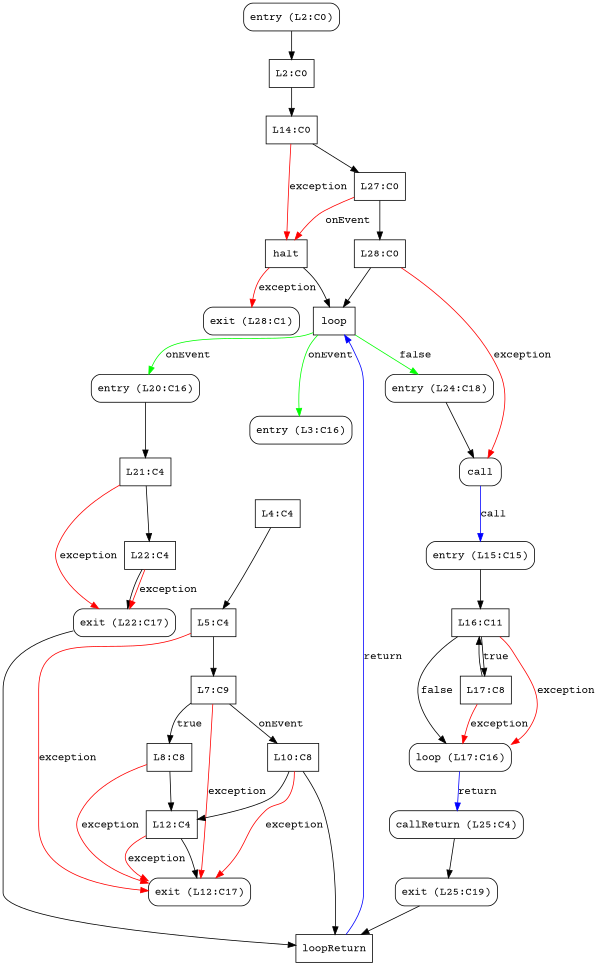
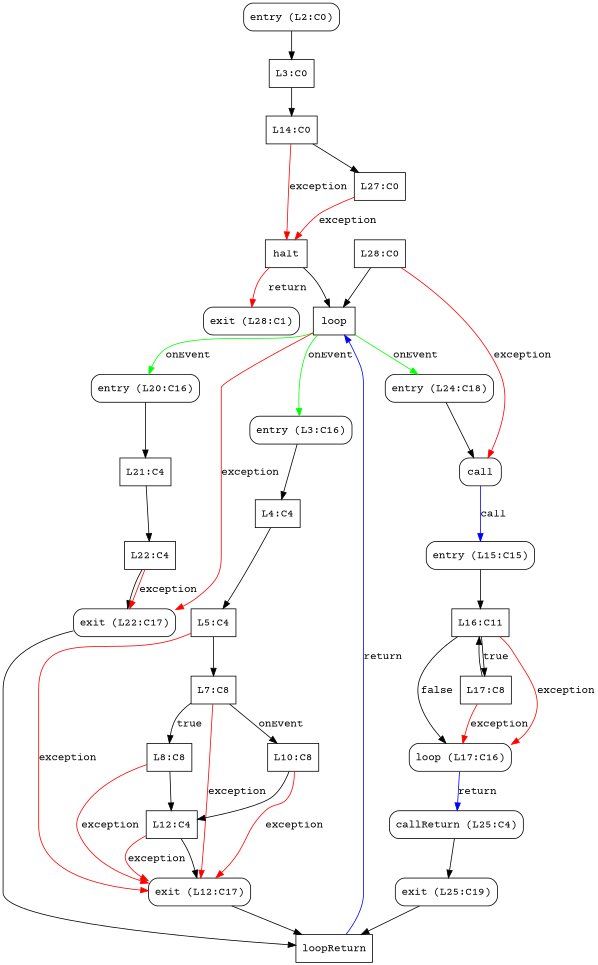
  digraph {
    fontname="Courier Prime"
    node [fontname="Courier Prime" shape=box]
    edge [fontname="Courier Prime"]
    n1 [label="entry (L2:C0)" style=rounded]
-   n2 [label="L2:C0"]
+   n2 [label="L3:C0"]
    n3 [label="L14:C0"]
    n4 [label="L27:C0"]
    n5 [label=halt]
    n6 [label="L28:C0"]
    n7 [label=loop]
    n8 [label="exit (L28:C1)" style=rounded]
    n9 [label=call style=rounded]
    n10 [label="entry (L3:C16)" style=rounded]
    n11 [label="entry (L20:C16)" style=rounded]
    n12 [label="entry (L24:C18)" style=rounded]
    n13 [label="L4:C4"]
    n14 [label="L21:C4"]
    n15 [label="L5:C4"]
-   n16 [label="L7:C9"]
+   n16 [label="L7:C8"]
    n17 [label="exit (L12:C17)" style=rounded]
    n18 [label="L8:C8"]
    n19 [label="L10:C8"]
    n20 [label=loopReturn]
    n21 [label="L12:C4"]
    n22 [label="L22:C4"]
    n23 [label="exit (L22:C17)" style=rounded]
    n24 [label="entry (L15:C15)" style=rounded]
    n25 [label="L16:C11"]
    n26 [label="L17:C8"]
    n27 [label="loop (L17:C16)" style=rounded]
    n28 [label="callReturn (L25:C4)" style=rounded]
    n29 [label="exit (L25:C19)" style=rounded]
    n1 -> n2
    n2 -> n3
    n3 -> n4
    n3 -> n5 [color=red label=exception]
-   n4 -> n5 [color=red label=onEvent]
-   n4 -> n6
+   n4 -> n5 [color=red label=exception]
    n5 -> n7
-   n5 -> n8 [color=red label=exception]
+   n5 -> n8 [color=red label=return]
    n6 -> n7
    n6 -> n9 [color=red label=exception]
    n7 -> n10 [color=green label=onEvent]
    n7 -> n11 [color=green label=onEvent]
-   n7 -> n12 [color=green label=false]
+   n7 -> n12 [color=green label=onEvent]
    n9 -> n24 [color=blue label=call]
+   n10 -> n13
    n11 -> n14
    n12 -> n9
    n13 -> n15
    n14 -> n22
-   n14 -> n23 [color=red label=exception]
+   n7 -> n23 [color=red label=exception]
    n15 -> n16
    n15 -> n17 [color=red label=exception]
    n16 -> n17 [color=red label=exception]
    n16 -> n18 [label=true]
    n16 -> n19 [label=onEvent]
-   n19 -> n20
+   n17 -> n20
    n18 -> n17 [color=red label=exception]
    n18 -> n21
    n19 -> n17 [color=red label=exception]
    n19 -> n21
    n20 -> n7 [color=blue label=return]
    n21 -> n17
    n21 -> n17 [color=red label=exception]
    n22 -> n23
    n22 -> n23 [color=red label=exception]
    n23 -> n20
    n24 -> n25
    n25 -> n26 [label=true]
    n25 -> n27 [label=false]
    n25 -> n27 [color=red label=exception]
    n26 -> n25
    n26 -> n27 [color=red label=exception]
    n27 -> n28 [color=blue label=return]
    n28 -> n29
    n29 -> n20
  }
